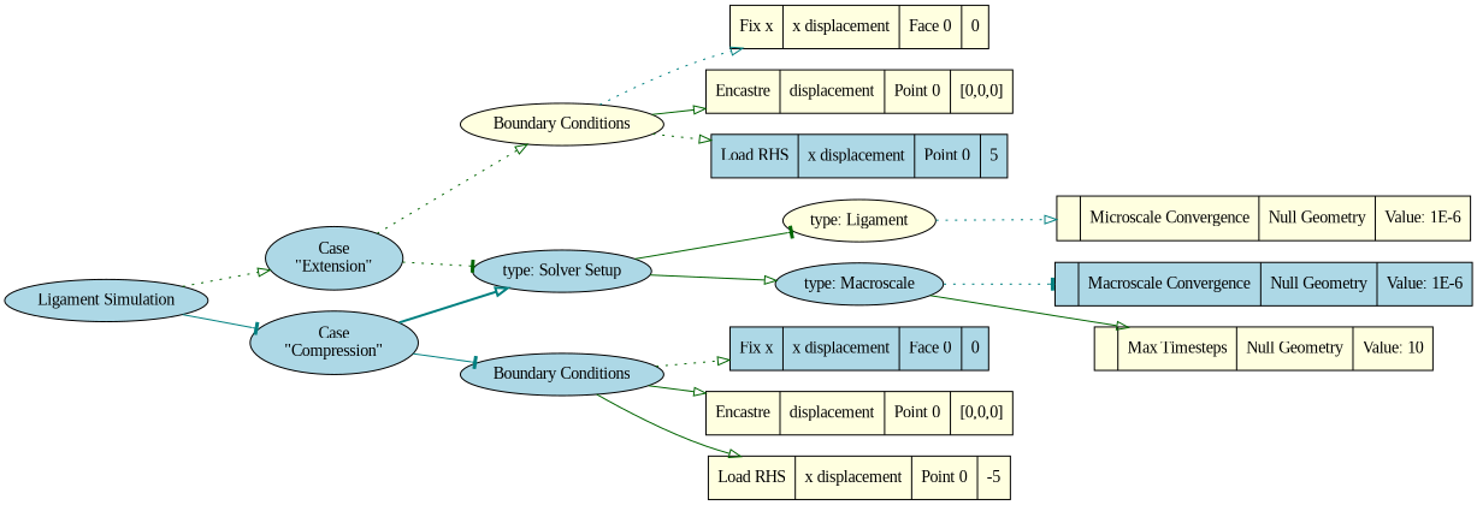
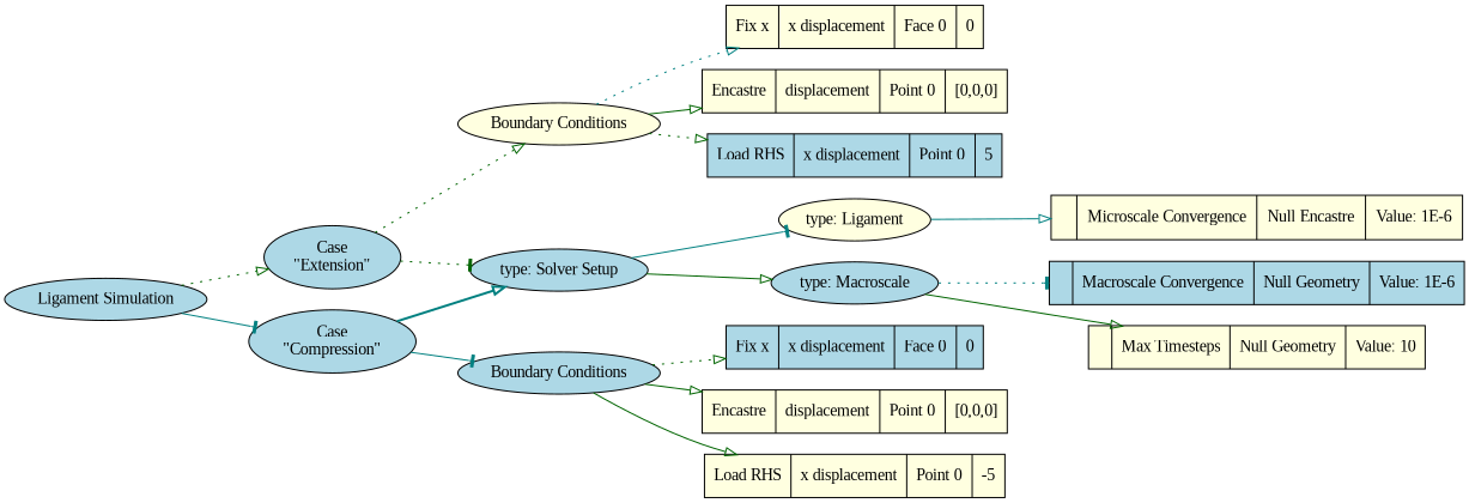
  strict digraph {
    fontname="Liberation Serif"
    rankdir=LR
    node [fillcolor=lightblue fontname="Liberation Serif" style=filled shape=record]
    edge [arrowhead=onormal color=darkgreen fontname="Liberation Serif" style=solid]
    n1 [label="Ligament Simulation" shape=""]
    n2 [label="Case\n\"Extension\"" shape=""]
    n3 [label="Case\n\"Compression\"" shape=""]
    n4 [fillcolor=lightyellow label="Boundary Conditions" shape=""]
    n5 [label="type: Solver Setup" shape=""]
    n6 [label="Boundary Conditions" shape=""]
-   n7 [fillcolor=lightyellow label="{|Microscale Convergence | Null Geometry | Value: 1E-6}"]
+   n7 [fillcolor=lightyellow label="{|Microscale Convergence | Null Encastre | Value: 1E-6}"]
    n8 [label="{|Macroscale Convergence | Null Geometry | Value: 1E-6}"]
    n9 [fillcolor=lightyellow label="{|Max Timesteps | Null Geometry | Value: 10}"]
    n10 [fillcolor=lightyellow label="{Fix x| x displacement | Face 0 | 0}"]
    n11 [fillcolor=lightyellow label="{Encastre | displacement | Point 0 | [0,0,0]}"]
    n12 [label="{Load RHS | x displacement | Point 0| 5}"]
    n13 [label="{Fix x| x displacement | Face 0 | 0}"]
    n14 [fillcolor=lightyellow label="{Encastre | displacement | Point 0 | [0,0,0]}"]
    n15 [fillcolor=lightyellow label="{Load RHS | x displacement | Point 0| -5}"]
    n16 [fillcolor=lightyellow label="type: Ligament" shape=""]
    n17 [label="type: Macroscale" shape=""]
    n1 -> n2 [style=dotted]
    n1 -> n3 [arrowhead=tee color=teal]
    n2 -> n4 [style=dotted]
    n2 -> n5 [arrowhead=tee style=dotted]
    n3 -> n5 [color=teal style=bold]
    n3 -> n6 [arrowhead=tee color=teal]
    n4 -> n10 [color=teal style=dotted]
    n4 -> n11
    n4 -> n12 [style=dotted]
-   n5 -> n16 [arrowhead=tee]
+   n5 -> n16 [arrowhead=tee color=teal]
    n5 -> n17
    n6 -> n13 [style=dotted]
    n6 -> n14
    n6 -> n15
-   n16 -> n7 [color=teal style=dotted]
+   n16 -> n7 [color=teal]
    n17 -> n8 [arrowhead=tee color=teal style=dotted]
    n17 -> n9
  }
